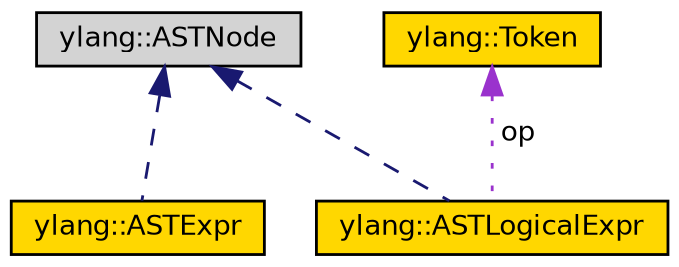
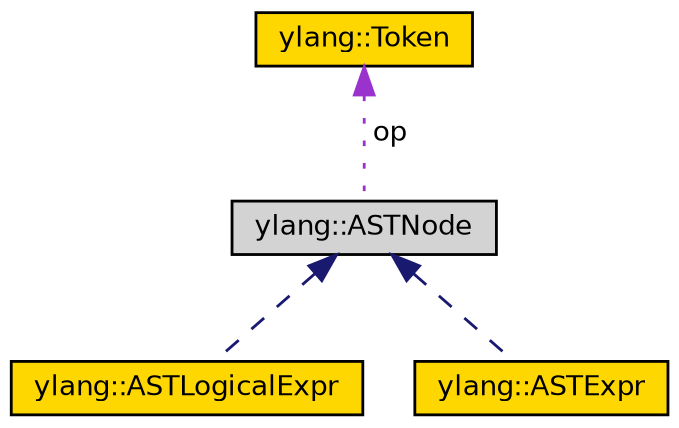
  digraph {
    node [color=black fillcolor=gold fontname=Helvetica fontsize=10 shape=record style=filled]
    edge [color=midnightblue dir=back fontname=Helvetica fontsize=10 labelfontname=Helvetica labelfontsize=10 style=dashed]
    n1 [fontcolor=black height=0.2 label="ylang::ASTLogicalExpr" width=0.4]
    n2 [height=0.2 label="ylang::ASTExpr" width=0.4]
    n3 [fillcolor=lightgrey height=0.2 label="ylang::ASTNode" width=0.4]
    n4 [height=0.2 label="ylang::Token" width=0.4]
    n3 -> n1
    n3 -> n2
-   n4 -> n1 [color=darkorchid3 label=" op" style=dotted]
+   n4 -> n3 [color=darkorchid3 label=" op" style=dotted]
  }
